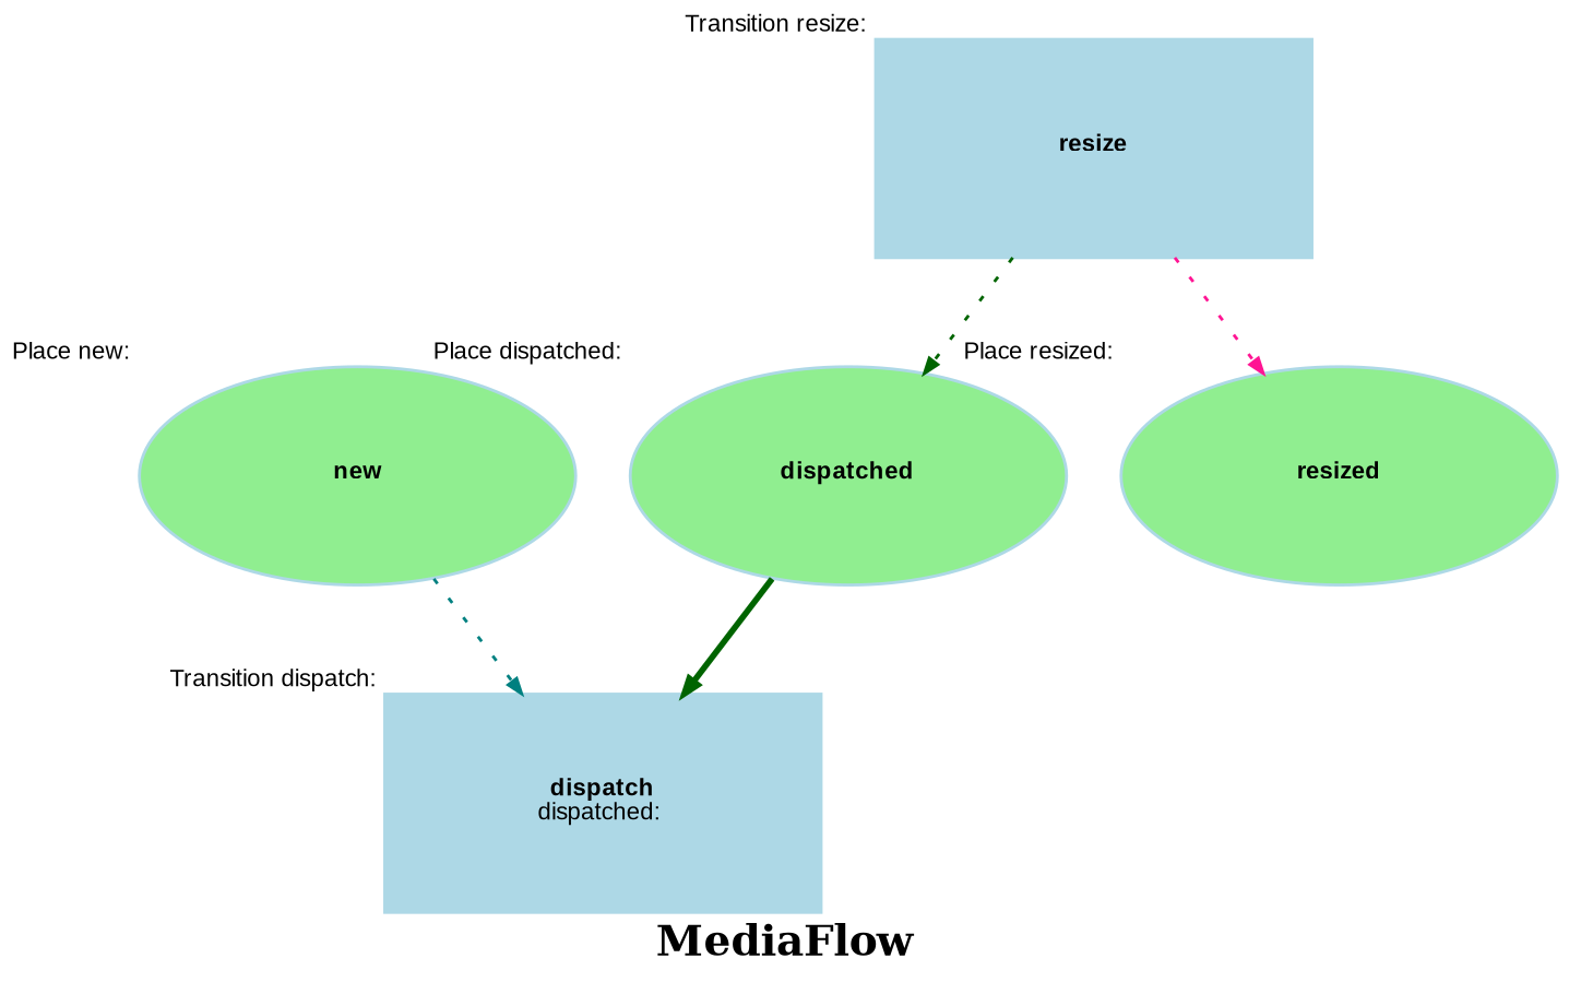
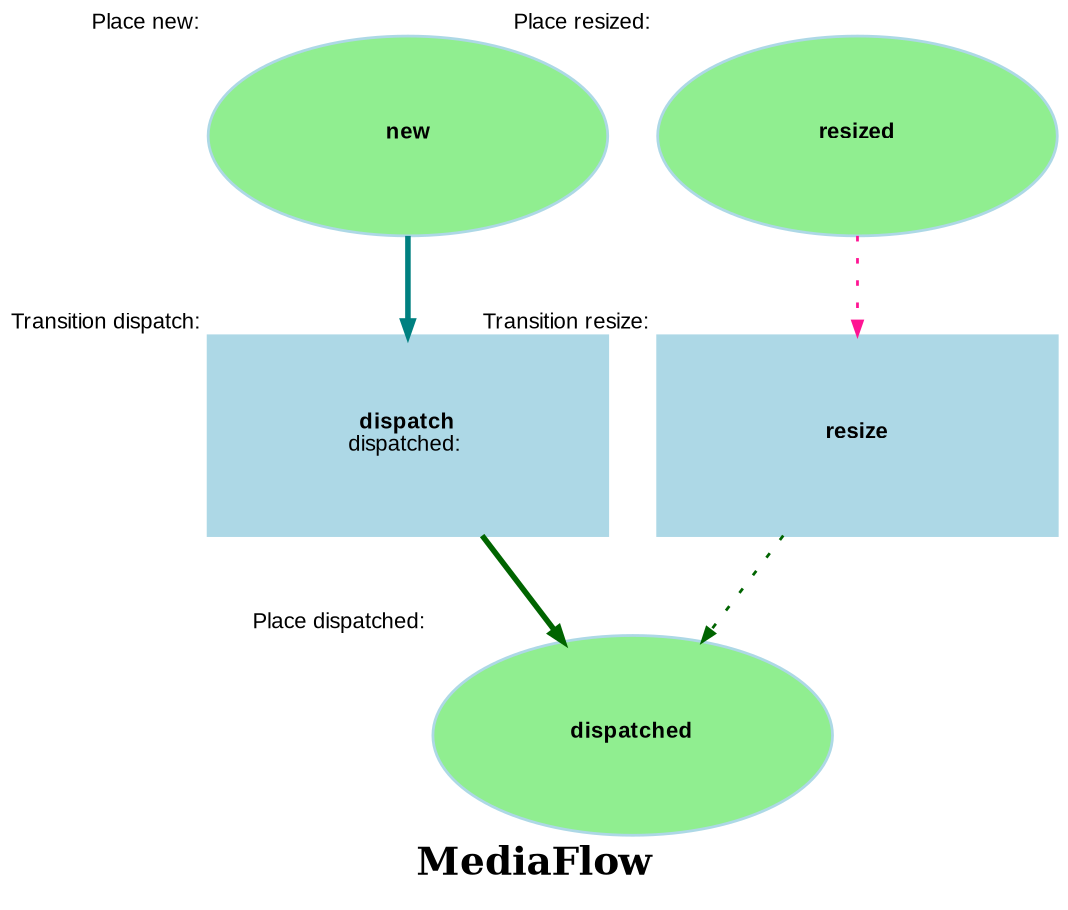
  digraph {
    label=<<B>MediaFlow</B>>
    rankdir=TB
    node [color=lightBlue fillcolor=lightgreen fixedsize=false fontname=Arial fontsize=8 shape=oval style=filled]
    edge [arrowhead=normal arrowsize=0.5 color=darkgreen fontname=Arial fontsize=7 style=bold]
    n1 [height=1 label=<<B>new</B>> width=2 xlabel="Place new: "]
    n2 [height=1 label=<<B>dispatch</B><BR/>dispatched: > shape=box width=2 xlabel="Transition dispatch: " fillcolor=""]
    n3 [height=1 label=<<B>dispatched</B>> width=2 xlabel="Place dispatched: "]
    n4 [height=1 label=<<B>resize</B>> shape=box width=2 xlabel="Transition resize: " fillcolor=""]
    n5 [height=1 label=<<B>resized</B>> width=2 xlabel="Place resized: "]
-   n1 -> n2 [color=teal style=dotted]
-   n3 -> n2
+   n1 -> n2 [color=teal]
+   n2 -> n3
    n4 -> n3 [style=dotted]
-   n4 -> n5 [color=deeppink style=dotted]
+   n5 -> n4 [color=deeppink style=dotted]
  }
